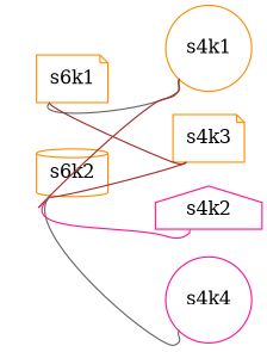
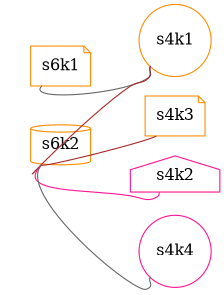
  graph {
    hostnametype=hostname
    rankdir=LR
    node [color=darkorange shape=circle]
    edge [color=brown headport=swp50 tailport=swp8]
    s4k1
    s6k1 [shape=note]
    s4k3 [shape=note]
    s4k2 [color=deeppink shape=house]
    s4k4 [color=deeppink]
    s6k2 [shape=cylinder]
    s6k1 -- s4k1 [color=gray40 headport=swp49]
-   s6k1 -- s4k3 [headport=swp49 tailport=swp16]
    s6k2 -- s4k1
    s6k2 -- s4k3 [tailport=swp16]
    s6k2 -- s4k2 [color=deeppink tailport=swp12]
    s6k2 -- s4k4 [color=gray40 tailport=swp20]
  }
